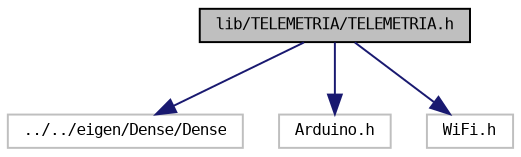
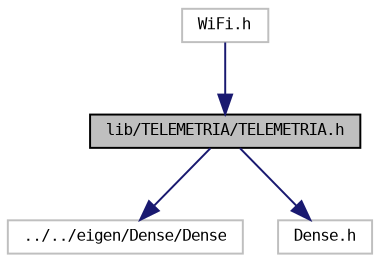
  digraph {
    node [color=grey75 fontname=DejaVuSansMono fontsize=8 shape=record]
    edge [color=midnightblue fontname=DejaVuSansMono fontsize=8 labelfontname=DejaVuSansMono labelfontsize=8 style=solid]
    n1 [color=black fillcolor=grey75 fontcolor=black height=0.2 label="lib/TELEMETRIA/TELEMETRIA.h" style=filled width=0.4]
    n2 [height=0.2 label="../../eigen/Dense/Dense" width=0.4]
-   n3 [height=0.2 label="Arduino.h" width=0.4]
+   n3 [height=0.2 label="Dense.h" width=0.4]
    n4 [height=0.2 label="WiFi.h" width=0.4]
    n1 -> n2
    n1 -> n3
-   n1 -> n4
+   n4 -> n1
  }
